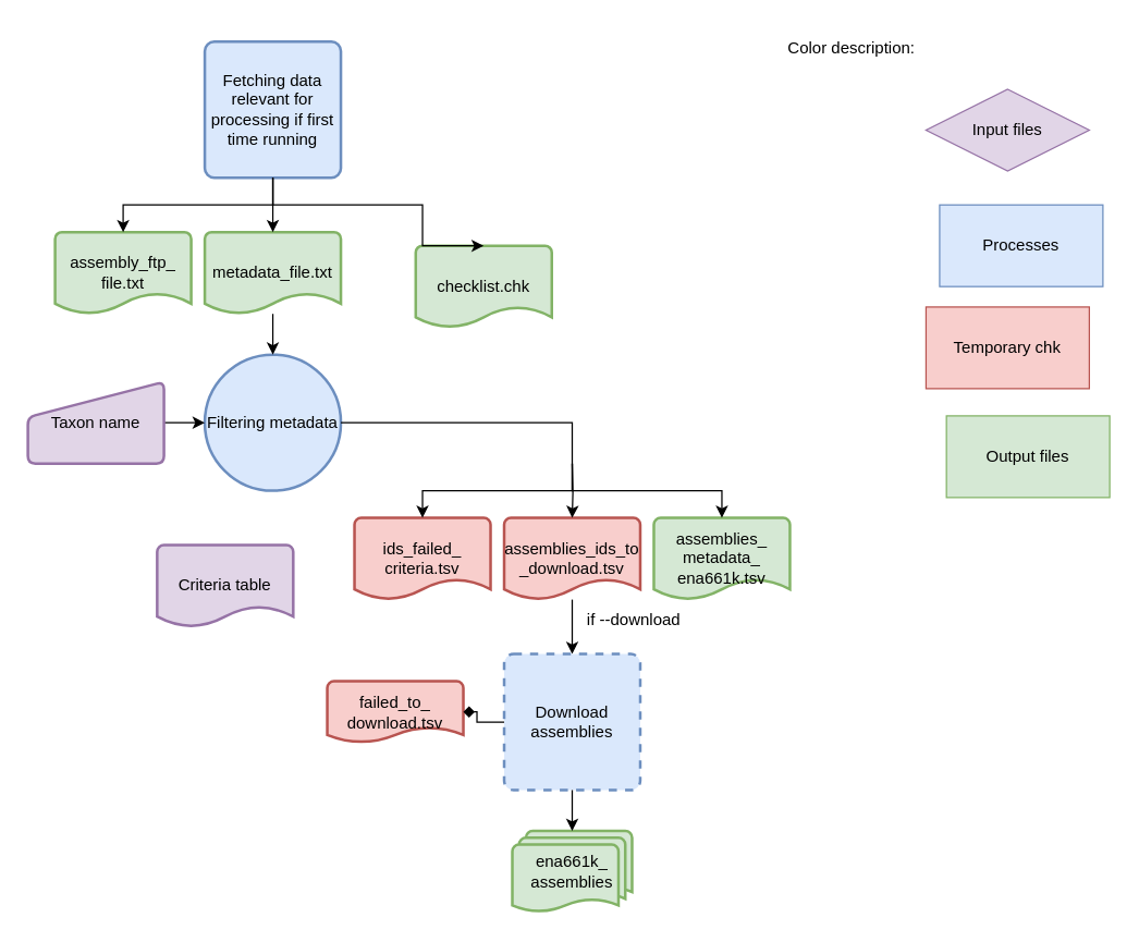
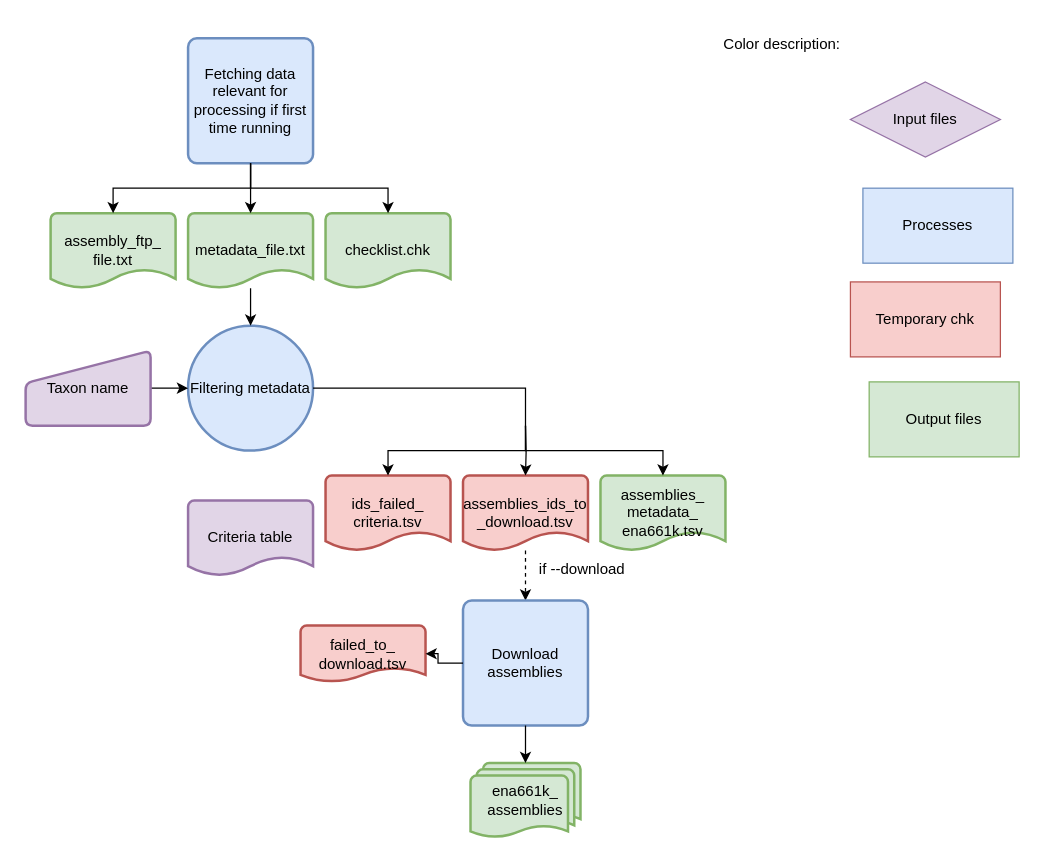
  <mxCell id="0" />
  <mxCell id="1" parent="0" />
  <mxCell id="2" value="Filtering metadata" style="ellipse;whiteSpace=wrap;html=1;absoluteArcSize=1;arcSize=14;strokeWidth=2;fillColor=#dae8fc;strokeColor=#6c8ebf;" vertex="1" parent="1"><mxGeometry x="150" y="260" width="100" height="100" as="geometry" /></mxCell>
- <mxCell id="3" value="Criteria table" style="strokeWidth=2;html=1;shape=mxgraph.flowchart.document2;whiteSpace=wrap;size=0.25;fillColor=#e1d5e7;strokeColor=#9673a6;" vertex="1" parent="1"><mxGeometry x="115" y="400" width="100" height="60" as="geometry" /></mxCell>
+ <mxCell id="3" value="Criteria table" style="strokeWidth=2;html=1;shape=mxgraph.flowchart.document2;whiteSpace=wrap;size=0.25;fillColor=#e1d5e7;strokeColor=#9673a6;" vertex="1" parent="1"><mxGeometry x="150" y="400" width="100" height="60" as="geometry" /></mxCell>
  <mxCell id="4" style="edgeStyle=orthogonalEdgeStyle;rounded=0;orthogonalLoop=1;jettySize=auto;html=1;entryX=0;entryY=0.5;entryDx=0;entryDy=0;" edge="1" parent="1" source="5" target="2"><mxGeometry relative="1" as="geometry" /></mxCell>
  <mxCell id="5" value="Taxon name" style="html=1;strokeWidth=2;shape=manualInput;whiteSpace=wrap;rounded=1;size=26;arcSize=11;fillColor=#e1d5e7;strokeColor=#9673a6;" vertex="1" parent="1"><mxGeometry x="20" y="280" width="100" height="60" as="geometry" /></mxCell>
  <mxCell id="6" value="Fetching data relevant for processing if first time running" style="rounded=1;whiteSpace=wrap;html=1;absoluteArcSize=1;arcSize=14;strokeWidth=2;fillColor=#dae8fc;strokeColor=#6c8ebf;" vertex="1" parent="1"><mxGeometry x="150" y="30" width="100" height="100" as="geometry" /></mxCell>
  <mxCell id="7" value="assembly_ftp_&lt;div&gt;file.txt&lt;/div&gt;" style="strokeWidth=2;html=1;shape=mxgraph.flowchart.document2;whiteSpace=wrap;size=0.25;fillColor=#d5e8d4;strokeColor=#82b366;" vertex="1" parent="1"><mxGeometry x="40" y="170" width="100" height="60" as="geometry" /></mxCell>
- <mxCell id="8" value="checklist.chk" style="strokeWidth=2;html=1;shape=mxgraph.flowchart.document2;whiteSpace=wrap;size=0.25;fillColor=#d5e8d4;strokeColor=#82b366;" vertex="1" parent="1"><mxGeometry x="305" y="180" width="100" height="60" as="geometry" /></mxCell>
+ <mxCell id="8" value="checklist.chk" style="strokeWidth=2;html=1;shape=mxgraph.flowchart.document2;whiteSpace=wrap;size=0.25;fillColor=#d5e8d4;strokeColor=#82b366;" vertex="1" parent="1"><mxGeometry x="260" y="170" width="100" height="60" as="geometry" /></mxCell>
  <mxCell id="9" style="edgeStyle=orthogonalEdgeStyle;rounded=0;orthogonalLoop=1;jettySize=auto;html=1;entryX=0.5;entryY=0;entryDx=0;entryDy=0;entryPerimeter=0;" edge="1" parent="1" source="6" target="8"><mxGeometry relative="1" as="geometry"><Array as="points"><mxPoint x="200" y="150" /><mxPoint x="310" y="150" /></Array></mxGeometry></mxCell>
  <mxCell id="10" style="edgeStyle=orthogonalEdgeStyle;rounded=0;orthogonalLoop=1;jettySize=auto;html=1;entryX=0.5;entryY=0;entryDx=0;entryDy=0;" edge="1" parent="1" source="11" target="2"><mxGeometry relative="1" as="geometry" /></mxCell>
  <mxCell id="11" value="metadata_file.txt" style="strokeWidth=2;html=1;shape=mxgraph.flowchart.document2;whiteSpace=wrap;size=0.25;fillColor=#d5e8d4;strokeColor=#82b366;" vertex="1" parent="1"><mxGeometry x="150" y="170" width="100" height="60" as="geometry" /></mxCell>
  <mxCell id="12" style="edgeStyle=orthogonalEdgeStyle;rounded=0;orthogonalLoop=1;jettySize=auto;html=1;entryX=0.5;entryY=0;entryDx=0;entryDy=0;entryPerimeter=0;" edge="1" parent="1" source="6" target="11"><mxGeometry relative="1" as="geometry" /></mxCell>
  <mxCell id="13" style="edgeStyle=orthogonalEdgeStyle;rounded=0;orthogonalLoop=1;jettySize=auto;html=1;entryX=0.5;entryY=0;entryDx=0;entryDy=0;entryPerimeter=0;" edge="1" parent="1" source="6" target="7"><mxGeometry relative="1" as="geometry"><Array as="points"><mxPoint x="200" y="150" /><mxPoint x="90" y="150" /></Array></mxGeometry></mxCell>
  <mxCell id="14" value="ids_failed_&lt;div&gt;criteria.tsv&lt;/div&gt;" style="strokeWidth=2;html=1;shape=mxgraph.flowchart.document2;whiteSpace=wrap;size=0.25;fillColor=#f8cecc;strokeColor=#b85450;" vertex="1" parent="1"><mxGeometry x="260" y="380" width="100" height="60" as="geometry" /></mxCell>
  <mxCell id="15" value="assemblies_&lt;div&gt;metadata_&lt;/div&gt;&lt;div&gt;ena661k.tsv&lt;/div&gt;" style="strokeWidth=2;html=1;shape=mxgraph.flowchart.document2;whiteSpace=wrap;size=0.25;fillColor=#d5e8d4;strokeColor=#82b366;" vertex="1" parent="1"><mxGeometry x="480" y="380" width="100" height="60" as="geometry" /></mxCell>
  <mxCell id="16" style="edgeStyle=orthogonalEdgeStyle;rounded=0;orthogonalLoop=1;jettySize=auto;html=1;entryX=0.5;entryY=0;entryDx=0;entryDy=0;entryPerimeter=0;" edge="1" parent="1" target="15"><mxGeometry relative="1" as="geometry"><Array as="points"><mxPoint x="420" y="360" /><mxPoint x="530" y="360" /></Array><mxPoint x="420" y="340" as="sourcePoint" /></mxGeometry></mxCell>
- <mxCell id="17" style="edgeStyle=orthogonalEdgeStyle;rounded=0;orthogonalLoop=1;jettySize=auto;html=1;entryX=0.5;entryY=0;entryDx=0;entryDy=0;" edge="1" parent="1" source="18" target="21"><mxGeometry relative="1" as="geometry" /></mxCell>
+ <mxCell id="17" style="edgeStyle=orthogonalEdgeStyle;rounded=0;orthogonalLoop=1;jettySize=auto;html=1;entryX=0.5;entryY=0;entryDx=0;entryDy=0;dashed=1;" edge="1" parent="1" source="18" target="21"><mxGeometry relative="1" as="geometry" /></mxCell>
  <mxCell id="18" value="assemblies_ids_to&lt;div&gt;_download.tsv&lt;/div&gt;" style="strokeWidth=2;html=1;shape=mxgraph.flowchart.document2;whiteSpace=wrap;size=0.25;fillColor=#f8cecc;strokeColor=#b85450;" vertex="1" parent="1"><mxGeometry x="370" y="380" width="100" height="60" as="geometry" /></mxCell>
  <mxCell id="19" style="edgeStyle=orthogonalEdgeStyle;rounded=0;orthogonalLoop=1;jettySize=auto;html=1;entryX=0.5;entryY=0;entryDx=0;entryDy=0;entryPerimeter=0;" edge="1" parent="1" target="18"><mxGeometry relative="1" as="geometry"><mxPoint x="420" y="340" as="sourcePoint" /></mxGeometry></mxCell>
  <mxCell id="20" style="edgeStyle=orthogonalEdgeStyle;rounded=0;orthogonalLoop=1;jettySize=auto;html=1;entryX=0.5;entryY=0;entryDx=0;entryDy=0;entryPerimeter=0;exitX=1;exitY=0.5;exitDx=0;exitDy=0;" edge="1" parent="1" target="14" source="2"><mxGeometry relative="1" as="geometry"><Array as="points"><mxPoint x="420" y="310" /><mxPoint x="420" y="360" /><mxPoint x="310" y="360" /></Array><mxPoint x="420" y="340" as="sourcePoint" /></mxGeometry></mxCell>
- <mxCell id="21" value="Download assemblies" style="rounded=1;whiteSpace=wrap;html=1;absoluteArcSize=1;arcSize=14;strokeWidth=2;fillColor=#dae8fc;strokeColor=#6c8ebf;dashed=1;" vertex="1" parent="1"><mxGeometry x="370" y="480" width="100" height="100" as="geometry" /></mxCell>
+ <mxCell id="21" value="Download assemblies" style="rounded=1;whiteSpace=wrap;html=1;absoluteArcSize=1;arcSize=14;strokeWidth=2;fillColor=#dae8fc;strokeColor=#6c8ebf;" vertex="1" parent="1"><mxGeometry x="370" y="480" width="100" height="100" as="geometry" /></mxCell>
  <mxCell id="22" value="if&amp;nbsp;--download" style="text;html=1;align=center;verticalAlign=middle;resizable=0;points=[];autosize=1;strokeColor=none;fillColor=none;" vertex="1" parent="1"><mxGeometry x="420" y="440" width="90" height="30" as="geometry" /></mxCell>
  <mxCell id="23" value="ena661k_&lt;div&gt;assemblies&lt;/div&gt;" style="strokeWidth=2;html=1;shape=mxgraph.flowchart.multi-document;whiteSpace=wrap;fillColor=#d5e8d4;strokeColor=#82b366;" vertex="1" parent="1"><mxGeometry x="376" y="610" width="88" height="60" as="geometry" /></mxCell>
  <mxCell id="24" style="edgeStyle=orthogonalEdgeStyle;rounded=0;orthogonalLoop=1;jettySize=auto;html=1;entryX=0.5;entryY=0;entryDx=0;entryDy=0;entryPerimeter=0;" edge="1" parent="1" source="21" target="23"><mxGeometry relative="1" as="geometry" /></mxCell>
  <mxCell id="25" value="Processes" style="rounded=0;whiteSpace=wrap;html=1;fillColor=#dae8fc;strokeColor=#6c8ebf;" vertex="1" parent="1"><mxGeometry x="690" y="150" width="120" height="60" as="geometry" /></mxCell>
  <mxCell id="26" value="Temporary chk" style="rounded=0;whiteSpace=wrap;html=1;fillColor=#f8cecc;strokeColor=#b85450;" vertex="1" parent="1"><mxGeometry x="680" y="225" width="120" height="60" as="geometry" /></mxCell>
  <mxCell id="27" value="Input files" style="rhombus;whiteSpace=wrap;html=1;fillColor=#e1d5e7;strokeColor=#9673a6;" vertex="1" parent="1"><mxGeometry x="680" y="65" width="120" height="60" as="geometry" /></mxCell>
  <mxCell id="28" value="Output files" style="rounded=0;whiteSpace=wrap;html=1;fillColor=#d5e8d4;strokeColor=#82b366;" vertex="1" parent="1"><mxGeometry x="695" y="305" width="120" height="60" as="geometry" /></mxCell>
  <mxCell id="29" value="Color description:" style="text;html=1;align=center;verticalAlign=middle;resizable=0;points=[];autosize=1;strokeColor=none;fillColor=none;" vertex="1" parent="1"><mxGeometry x="570" y="20" width="110" height="30" as="geometry" /></mxCell>
  <mxCell id="30" value="failed_to_&lt;div&gt;download.tsv&lt;/div&gt;" style="strokeWidth=2;html=1;shape=mxgraph.flowchart.document2;whiteSpace=wrap;size=0.25;fillColor=#f8cecc;strokeColor=#b85450;" vertex="1" parent="1"><mxGeometry x="240" y="500" width="100" height="45" as="geometry" /></mxCell>
- <mxCell id="31" style="edgeStyle=orthogonalEdgeStyle;rounded=0;orthogonalLoop=1;jettySize=auto;html=1;entryX=1;entryY=0.5;entryDx=0;entryDy=0;entryPerimeter=0;endArrow=diamond;" edge="1" parent="1" source="21" target="30"><mxGeometry relative="1" as="geometry" /></mxCell>
+ <mxCell id="31" style="edgeStyle=orthogonalEdgeStyle;rounded=0;orthogonalLoop=1;jettySize=auto;html=1;entryX=1;entryY=0.5;entryDx=0;entryDy=0;entryPerimeter=0;" edge="1" parent="1" source="21" target="30"><mxGeometry relative="1" as="geometry" /></mxCell>
